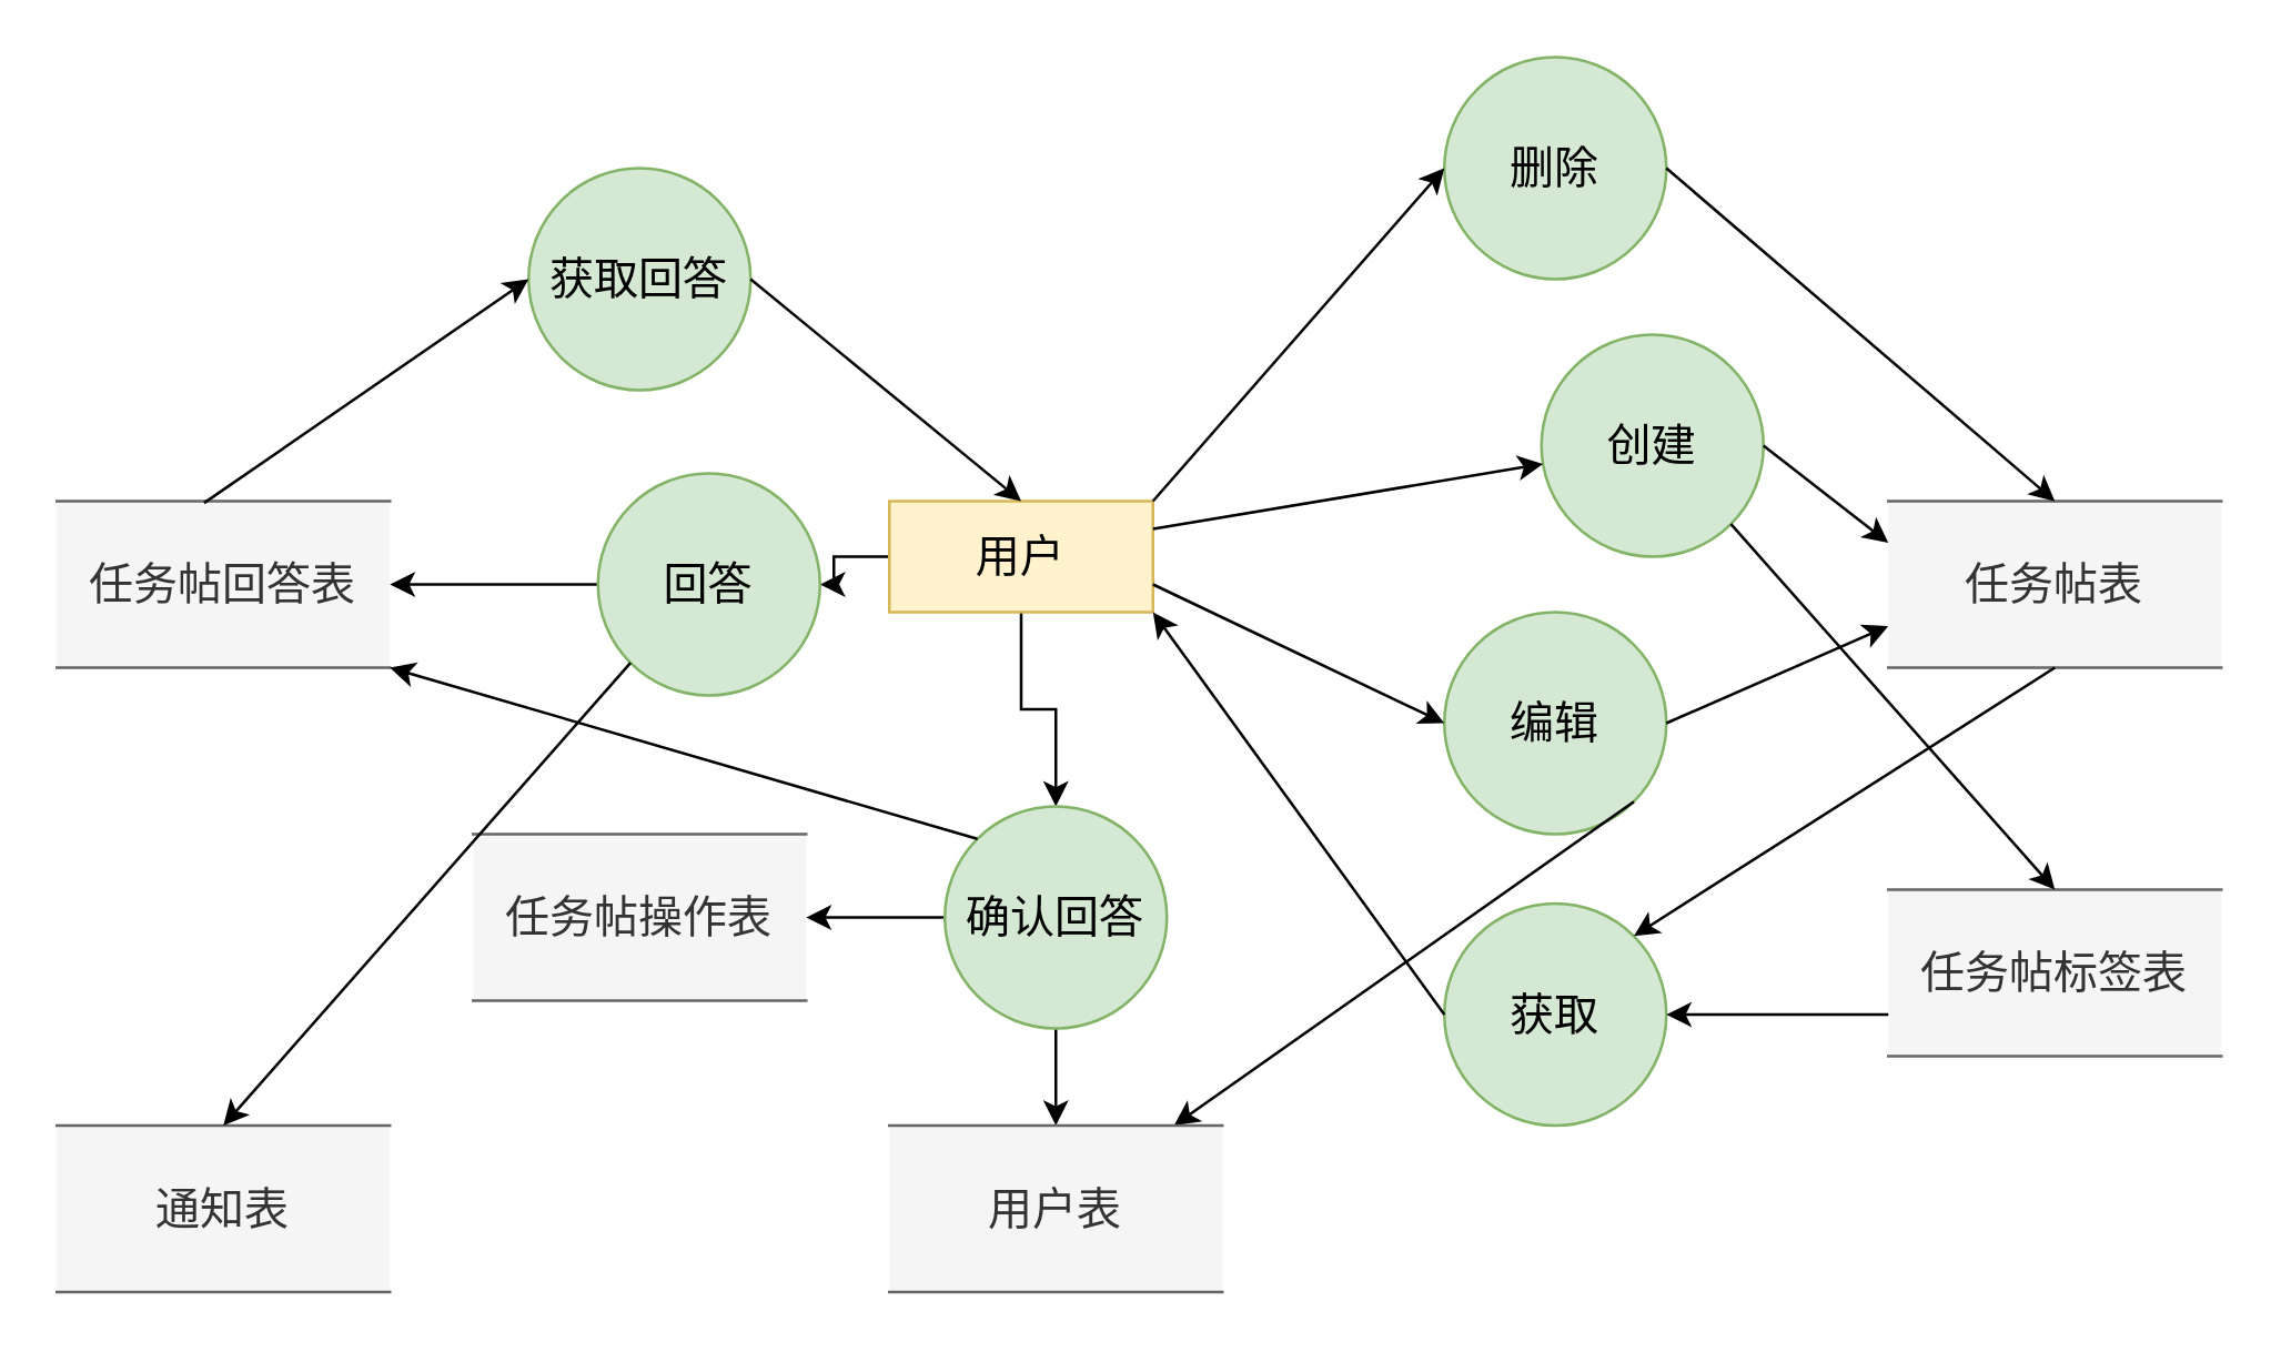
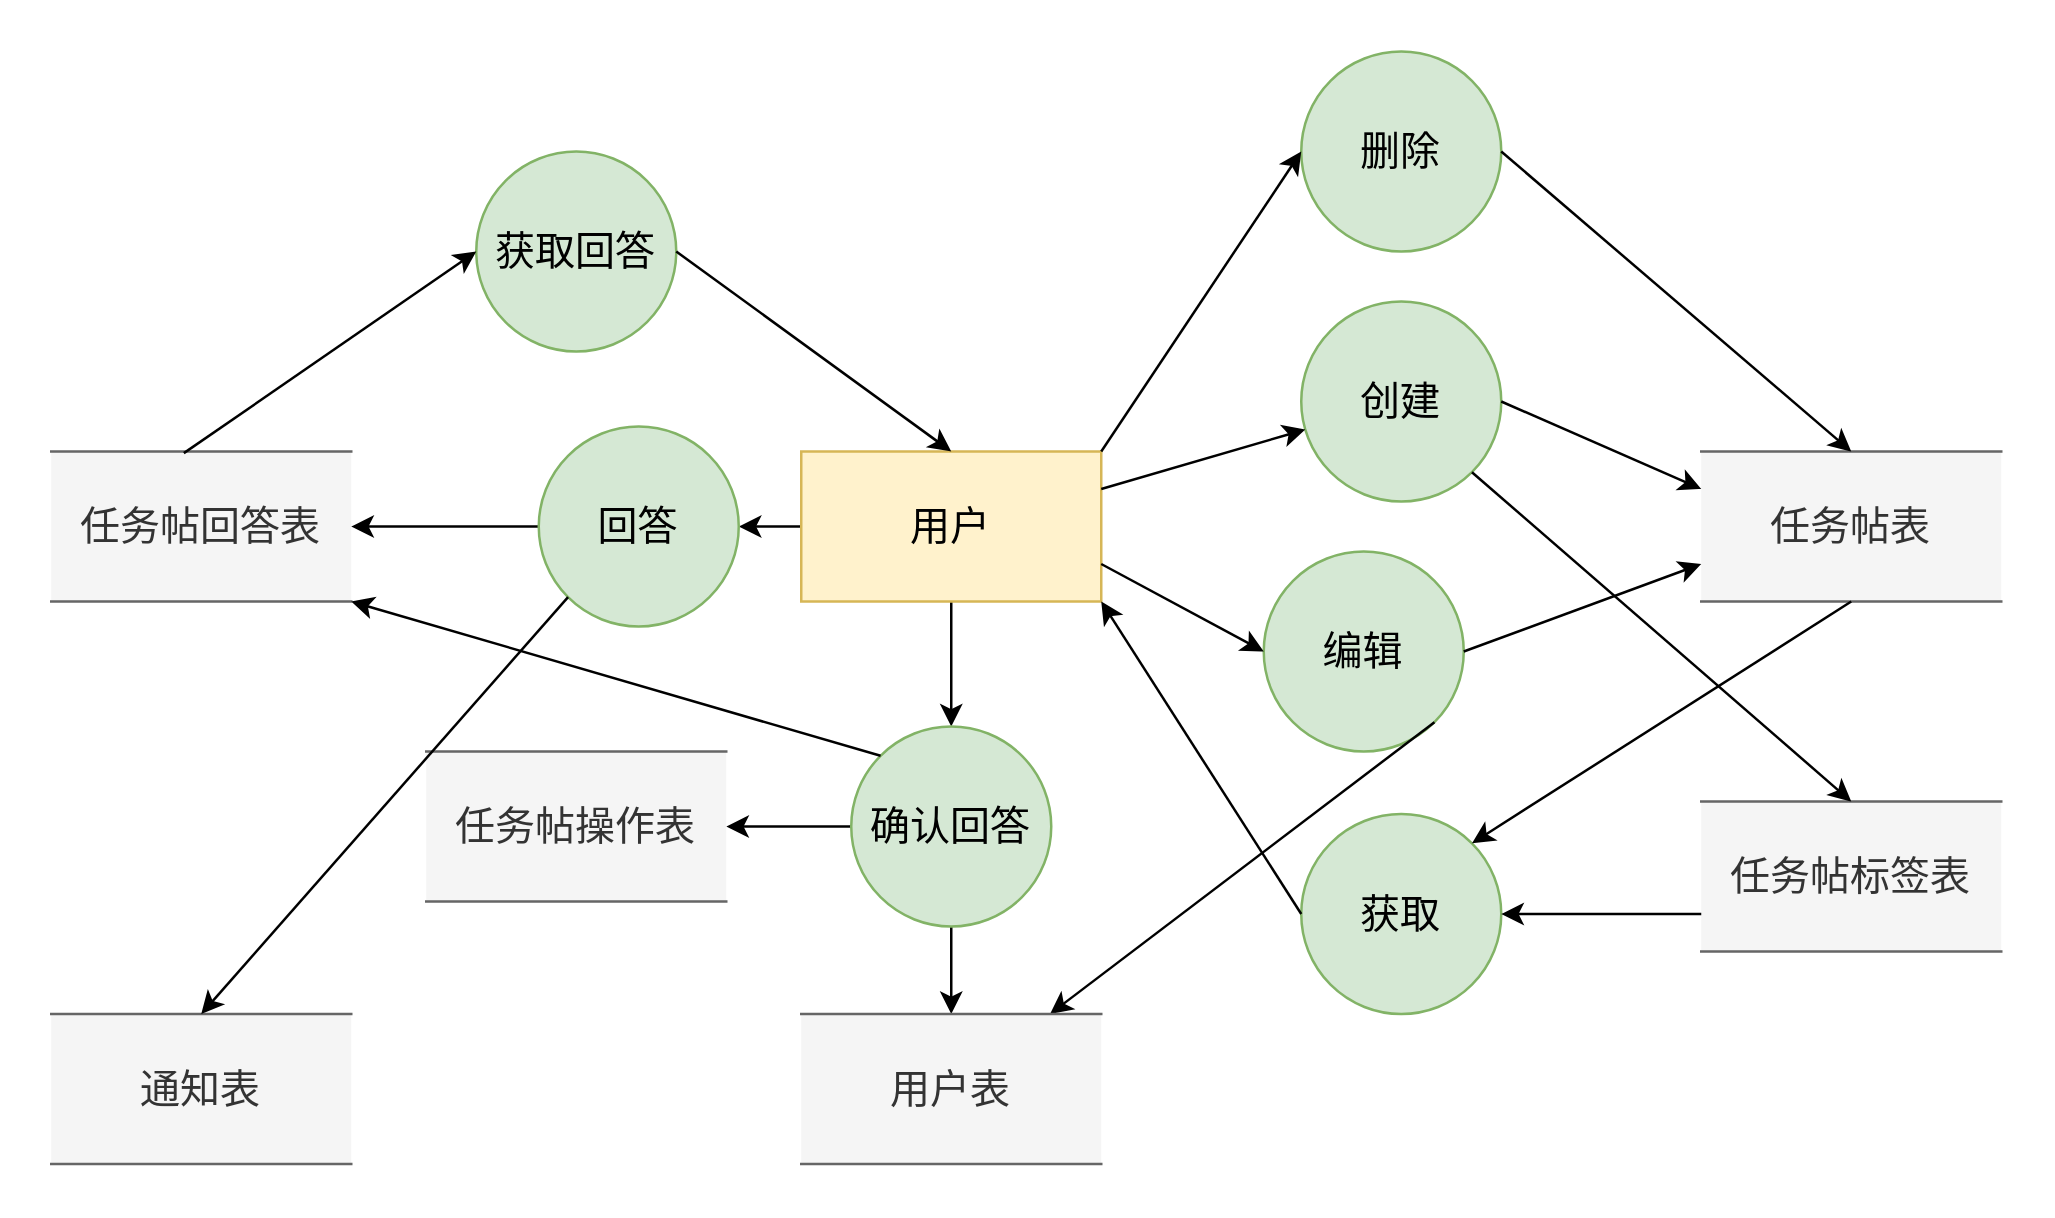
  <mxCell id="0" />
  <mxCell id="1" parent="0" />
  <mxCell id="2" value="" style="edgeStyle=orthogonalEdgeStyle;rounded=0;orthogonalLoop=1;jettySize=auto;html=1;" parent="1" source="4" target="20" edge="1"><mxGeometry relative="1" as="geometry" /></mxCell>
  <mxCell id="3" value="" style="edgeStyle=orthogonalEdgeStyle;rounded=0;orthogonalLoop=1;jettySize=auto;html=1;" parent="1" source="4" target="30" edge="1"><mxGeometry relative="1" as="geometry" /></mxCell>
- <mxCell id="4" value="&lt;font style=&quot;font-size: 16px;&quot;&gt;用户&lt;/font&gt;" style="rounded=0;whiteSpace=wrap;html=1;fillColor=#fff2cc;strokeColor=#d6b656;" parent="1" vertex="1"><mxGeometry x="320" y="180" width="95" height="40" as="geometry" /></mxCell>
- <mxCell id="5" value="&lt;font style=&quot;font-size: 16px;&quot;&gt;创建&lt;/font&gt;" style="ellipse;whiteSpace=wrap;html=1;aspect=fixed;fillColor=#d5e8d4;strokeColor=#82b366;" parent="1" vertex="1"><mxGeometry x="555" y="120" width="80" height="80" as="geometry" /></mxCell>
- <mxCell id="6" value="&lt;font style=&quot;font-size: 16px;&quot;&gt;编辑&lt;/font&gt;" style="ellipse;whiteSpace=wrap;html=1;aspect=fixed;fillColor=#d5e8d4;strokeColor=#82b366;" parent="1" vertex="1"><mxGeometry x="520" y="220" width="80" height="80" as="geometry" /></mxCell>
+ <mxCell id="4" value="&lt;font style=&quot;font-size: 16px;&quot;&gt;用户&lt;/font&gt;" style="rounded=0;whiteSpace=wrap;html=1;fillColor=#fff2cc;strokeColor=#d6b656;" parent="1" vertex="1"><mxGeometry x="320" y="180" width="120" height="60" as="geometry" /></mxCell>
+ <mxCell id="5" value="&lt;font style=&quot;font-size: 16px;&quot;&gt;创建&lt;/font&gt;" style="ellipse;whiteSpace=wrap;html=1;aspect=fixed;fillColor=#d5e8d4;strokeColor=#82b366;" parent="1" vertex="1"><mxGeometry x="520" y="120" width="80" height="80" as="geometry" /></mxCell>
+ <mxCell id="6" value="&lt;font style=&quot;font-size: 16px;&quot;&gt;编辑&lt;/font&gt;" style="ellipse;whiteSpace=wrap;html=1;aspect=fixed;fillColor=#d5e8d4;strokeColor=#82b366;" parent="1" vertex="1"><mxGeometry x="505" y="220" width="80" height="80" as="geometry" /></mxCell>
  <mxCell id="7" value="&lt;font style=&quot;font-size: 16px;&quot;&gt;删除&lt;/font&gt;" style="ellipse;whiteSpace=wrap;html=1;aspect=fixed;fillColor=#d5e8d4;strokeColor=#82b366;" parent="1" vertex="1"><mxGeometry x="520" y="20" width="80" height="80" as="geometry" /></mxCell>
  <mxCell id="8" value="&lt;font style=&quot;font-size: 16px;&quot;&gt;任务帖表&lt;/font&gt;" style="shape=partialRectangle;whiteSpace=wrap;html=1;left=0;right=0;fillColor=#f5f5f5;fontColor=#333333;strokeColor=#666666;" parent="1" vertex="1"><mxGeometry x="680" y="180" width="120" height="60" as="geometry" /></mxCell>
  <mxCell id="9" value="&lt;font style=&quot;font-size: 16px;&quot;&gt;获取&lt;/font&gt;" style="ellipse;whiteSpace=wrap;html=1;aspect=fixed;fillColor=#d5e8d4;strokeColor=#82b366;" parent="1" vertex="1"><mxGeometry x="520" y="325" width="80" height="80" as="geometry" /></mxCell>
  <mxCell id="10" value="" style="endArrow=classic;html=1;rounded=0;exitX=1;exitY=0;exitDx=0;exitDy=0;entryX=0;entryY=0.5;entryDx=0;entryDy=0;" parent="1" source="4" target="7" edge="1"><mxGeometry width="50" height="50" relative="1" as="geometry"><mxPoint x="590" y="340" as="sourcePoint" /><mxPoint x="640" y="290" as="targetPoint" /></mxGeometry></mxCell>
  <mxCell id="11" value="" style="endArrow=classic;html=1;rounded=0;exitX=1;exitY=0.25;exitDx=0;exitDy=0;" parent="1" source="4" target="5" edge="1"><mxGeometry width="50" height="50" relative="1" as="geometry"><mxPoint x="590" y="340" as="sourcePoint" /><mxPoint x="640" y="290" as="targetPoint" /></mxGeometry></mxCell>
  <mxCell id="12" value="" style="endArrow=classic;html=1;rounded=0;exitX=1;exitY=0.75;exitDx=0;exitDy=0;entryX=0;entryY=0.5;entryDx=0;entryDy=0;" parent="1" source="4" target="6" edge="1"><mxGeometry width="50" height="50" relative="1" as="geometry"><mxPoint x="590" y="340" as="sourcePoint" /><mxPoint x="640" y="290" as="targetPoint" /></mxGeometry></mxCell>
  <mxCell id="13" value="" style="endArrow=classic;html=1;rounded=0;exitX=1;exitY=0.5;exitDx=0;exitDy=0;entryX=0;entryY=0.75;entryDx=0;entryDy=0;" parent="1" source="6" target="8" edge="1"><mxGeometry width="50" height="50" relative="1" as="geometry"><mxPoint x="590" y="340" as="sourcePoint" /><mxPoint x="640" y="290" as="targetPoint" /></mxGeometry></mxCell>
  <mxCell id="14" value="" style="endArrow=classic;html=1;rounded=0;exitX=1;exitY=0.5;exitDx=0;exitDy=0;entryX=0;entryY=0.25;entryDx=0;entryDy=0;" parent="1" source="5" target="8" edge="1"><mxGeometry width="50" height="50" relative="1" as="geometry"><mxPoint x="590" y="340" as="sourcePoint" /><mxPoint x="640" y="290" as="targetPoint" /></mxGeometry></mxCell>
  <mxCell id="15" value="" style="endArrow=classic;html=1;rounded=0;exitX=1;exitY=0.5;exitDx=0;exitDy=0;entryX=0.5;entryY=0;entryDx=0;entryDy=0;" parent="1" source="7" target="8" edge="1"><mxGeometry width="50" height="50" relative="1" as="geometry"><mxPoint x="590" y="340" as="sourcePoint" /><mxPoint x="640" y="290" as="targetPoint" /></mxGeometry></mxCell>
  <mxCell id="16" value="" style="endArrow=classic;html=1;rounded=0;entryX=1;entryY=0;entryDx=0;entryDy=0;exitX=0.5;exitY=1;exitDx=0;exitDy=0;" parent="1" source="8" target="9" edge="1"><mxGeometry width="50" height="50" relative="1" as="geometry"><mxPoint x="680" y="210" as="sourcePoint" /><mxPoint x="640" y="290" as="targetPoint" /></mxGeometry></mxCell>
  <mxCell id="17" value="" style="endArrow=classic;html=1;rounded=0;entryX=1;entryY=1;entryDx=0;entryDy=0;exitX=0;exitY=0.5;exitDx=0;exitDy=0;" parent="1" source="9" target="4" edge="1"><mxGeometry width="50" height="50" relative="1" as="geometry"><mxPoint x="590" y="340" as="sourcePoint" /><mxPoint x="640" y="290" as="targetPoint" /></mxGeometry></mxCell>
  <mxCell id="18" value="&lt;font style=&quot;font-size: 16px;&quot;&gt;任务帖回答表&lt;/font&gt;" style="shape=partialRectangle;whiteSpace=wrap;html=1;left=0;right=0;fillColor=#f5f5f5;fontColor=#333333;strokeColor=#666666;" parent="1" vertex="1"><mxGeometry x="20" y="180" width="120" height="60" as="geometry" /></mxCell>
  <mxCell id="19" value="" style="edgeStyle=orthogonalEdgeStyle;rounded=0;orthogonalLoop=1;jettySize=auto;html=1;" parent="1" source="20" target="18" edge="1"><mxGeometry relative="1" as="geometry" /></mxCell>
  <mxCell id="20" value="&lt;font style=&quot;font-size: 16px;&quot;&gt;回答&lt;/font&gt;" style="ellipse;whiteSpace=wrap;html=1;aspect=fixed;fillColor=#d5e8d4;strokeColor=#82b366;" parent="1" vertex="1"><mxGeometry x="215" y="170" width="80" height="80" as="geometry" /></mxCell>
  <mxCell id="21" value="&lt;font style=&quot;font-size: 16px;&quot;&gt;获取回答&lt;/font&gt;" style="ellipse;whiteSpace=wrap;html=1;aspect=fixed;fillColor=#d5e8d4;strokeColor=#82b366;" parent="1" vertex="1"><mxGeometry x="190" y="60" width="80" height="80" as="geometry" /></mxCell>
  <mxCell id="22" value="" style="endArrow=classic;html=1;rounded=0;exitX=1;exitY=0.5;exitDx=0;exitDy=0;entryX=0.5;entryY=0;entryDx=0;entryDy=0;" parent="1" source="21" target="4" edge="1"><mxGeometry width="50" height="50" relative="1" as="geometry"><mxPoint x="320" y="320" as="sourcePoint" /><mxPoint x="370" y="270" as="targetPoint" /></mxGeometry></mxCell>
  <mxCell id="23" value="" style="endArrow=classic;html=1;rounded=0;exitX=0.442;exitY=0.011;exitDx=0;exitDy=0;exitPerimeter=0;entryX=0;entryY=0.5;entryDx=0;entryDy=0;" parent="1" source="18" target="21" edge="1"><mxGeometry width="50" height="50" relative="1" as="geometry"><mxPoint x="320" y="320" as="sourcePoint" /><mxPoint x="370" y="270" as="targetPoint" /></mxGeometry></mxCell>
  <mxCell id="24" value="&lt;font style=&quot;font-size: 16px;&quot;&gt;任务帖标签表&lt;/font&gt;" style="shape=partialRectangle;whiteSpace=wrap;html=1;left=0;right=0;fillColor=#f5f5f5;fontColor=#333333;strokeColor=#666666;" parent="1" vertex="1"><mxGeometry x="680" y="320" width="120" height="60" as="geometry" /></mxCell>
  <mxCell id="25" value="" style="endArrow=classic;html=1;rounded=0;exitX=1;exitY=1;exitDx=0;exitDy=0;entryX=0.5;entryY=0;entryDx=0;entryDy=0;" parent="1" source="5" target="24" edge="1"><mxGeometry width="50" height="50" relative="1" as="geometry"><mxPoint x="320" y="320" as="sourcePoint" /><mxPoint x="370" y="270" as="targetPoint" /></mxGeometry></mxCell>
  <mxCell id="26" value="" style="endArrow=classic;html=1;rounded=0;exitX=1;exitY=1;exitDx=0;exitDy=0;" parent="1" source="6" target="33" edge="1"><mxGeometry width="50" height="50" relative="1" as="geometry"><mxPoint x="320" y="320" as="sourcePoint" /><mxPoint x="370" y="270" as="targetPoint" /></mxGeometry></mxCell>
  <mxCell id="27" value="" style="endArrow=classic;html=1;rounded=0;exitX=0;exitY=0.75;exitDx=0;exitDy=0;entryX=1;entryY=0.5;entryDx=0;entryDy=0;" parent="1" source="24" target="9" edge="1"><mxGeometry width="50" height="50" relative="1" as="geometry"><mxPoint x="320" y="320" as="sourcePoint" /><mxPoint x="370" y="270" as="targetPoint" /></mxGeometry></mxCell>
  <mxCell id="28" value="" style="edgeStyle=orthogonalEdgeStyle;rounded=0;orthogonalLoop=1;jettySize=auto;html=1;" parent="1" source="30" target="31" edge="1"><mxGeometry relative="1" as="geometry" /></mxCell>
  <mxCell id="29" value="" style="edgeStyle=orthogonalEdgeStyle;rounded=0;orthogonalLoop=1;jettySize=auto;html=1;" parent="1" source="30" target="33" edge="1"><mxGeometry relative="1" as="geometry" /></mxCell>
  <mxCell id="30" value="&lt;font style=&quot;font-size: 16px;&quot;&gt;确认回答&lt;/font&gt;" style="ellipse;whiteSpace=wrap;html=1;aspect=fixed;fillColor=#d5e8d4;strokeColor=#82b366;" parent="1" vertex="1"><mxGeometry x="340" y="290" width="80" height="80" as="geometry" /></mxCell>
  <mxCell id="31" value="&lt;font style=&quot;font-size: 16px;&quot;&gt;任务帖操作表&lt;/font&gt;" style="shape=partialRectangle;whiteSpace=wrap;html=1;left=0;right=0;fillColor=#f5f5f5;fontColor=#333333;strokeColor=#666666;" parent="1" vertex="1"><mxGeometry x="170" y="300" width="120" height="60" as="geometry" /></mxCell>
  <mxCell id="32" value="" style="endArrow=classic;html=1;rounded=0;exitX=0;exitY=0;exitDx=0;exitDy=0;entryX=1;entryY=1;entryDx=0;entryDy=0;" parent="1" source="30" target="18" edge="1"><mxGeometry width="50" height="50" relative="1" as="geometry"><mxPoint x="320" y="320" as="sourcePoint" /><mxPoint x="370" y="270" as="targetPoint" /></mxGeometry></mxCell>
  <mxCell id="33" value="&lt;font style=&quot;font-size: 16px;&quot;&gt;用户表&lt;/font&gt;" style="shape=partialRectangle;whiteSpace=wrap;html=1;left=0;right=0;fillColor=#f5f5f5;fontColor=#333333;strokeColor=#666666;" parent="1" vertex="1"><mxGeometry x="320" y="405" width="120" height="60" as="geometry" /></mxCell>
  <mxCell id="34" value="&lt;font style=&quot;font-size: 16px;&quot;&gt;通知表&lt;/font&gt;" style="shape=partialRectangle;whiteSpace=wrap;html=1;left=0;right=0;fillColor=#f5f5f5;fontColor=#333333;strokeColor=#666666;" vertex="1" parent="1"><mxGeometry x="20" y="405" width="120" height="60" as="geometry" /></mxCell>
  <mxCell id="35" value="" style="endArrow=classic;html=1;rounded=0;exitX=0;exitY=1;exitDx=0;exitDy=0;entryX=0.5;entryY=0;entryDx=0;entryDy=0;" edge="1" parent="1" source="20" target="34"><mxGeometry width="50" height="50" relative="1" as="geometry"><mxPoint x="170" y="350" as="sourcePoint" /><mxPoint x="220" y="300" as="targetPoint" /></mxGeometry></mxCell>
